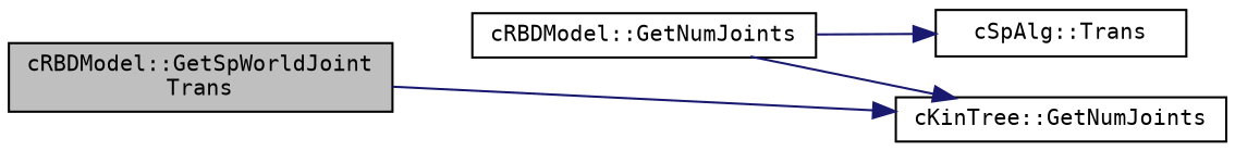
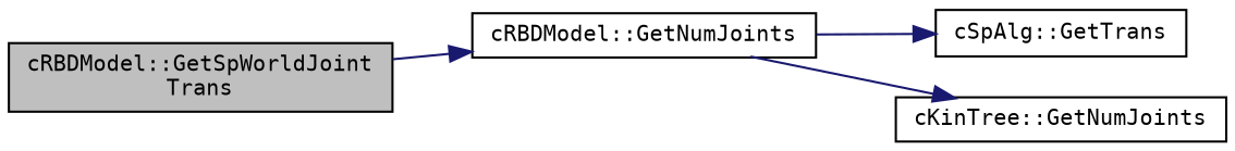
  digraph {
    fontname="DejaVu Sans Mono"
    rankdir=LR
    node [color=black fillcolor=white fontname="DejaVu Sans Mono" fontsize=10 shape=record style=filled]
    edge [color=midnightblue fontname="DejaVu Sans Mono" fontsize=10 labelfontname=Helvetica labelfontsize=10 style=solid]
    n1 [fillcolor=grey75 fontcolor=black height=0.2 label="cRBDModel::GetSpWorldJoint\lTrans" width=0.4]
    n2 [height=0.2 label="cRBDModel::GetNumJoints" width=0.4]
-   n3 [height=0.2 label="cSpAlg::Trans" width=0.4]
+   n3 [height=0.2 label="cSpAlg::GetTrans" width=0.4]
    n4 [height=0.2 label="cKinTree::GetNumJoints" width=0.4]
-   n1 -> n4
+   n1 -> n2
    n2 -> n3
    n2 -> n4
  }
